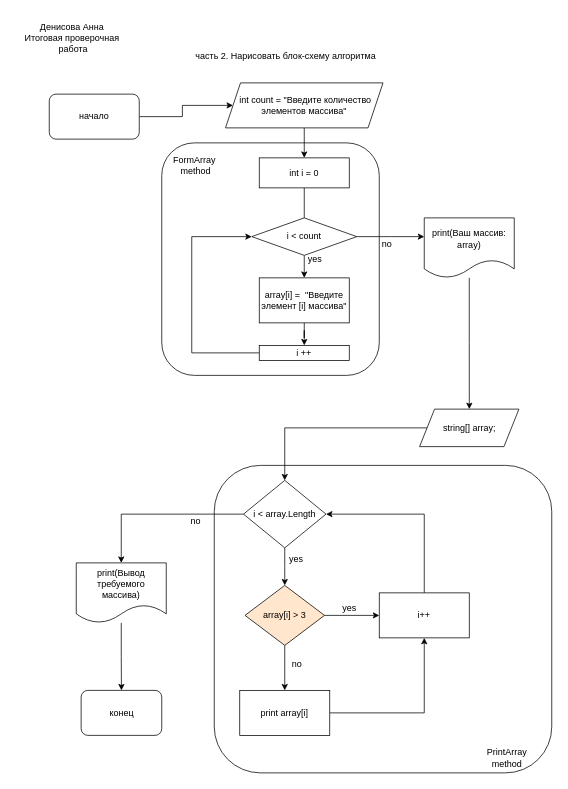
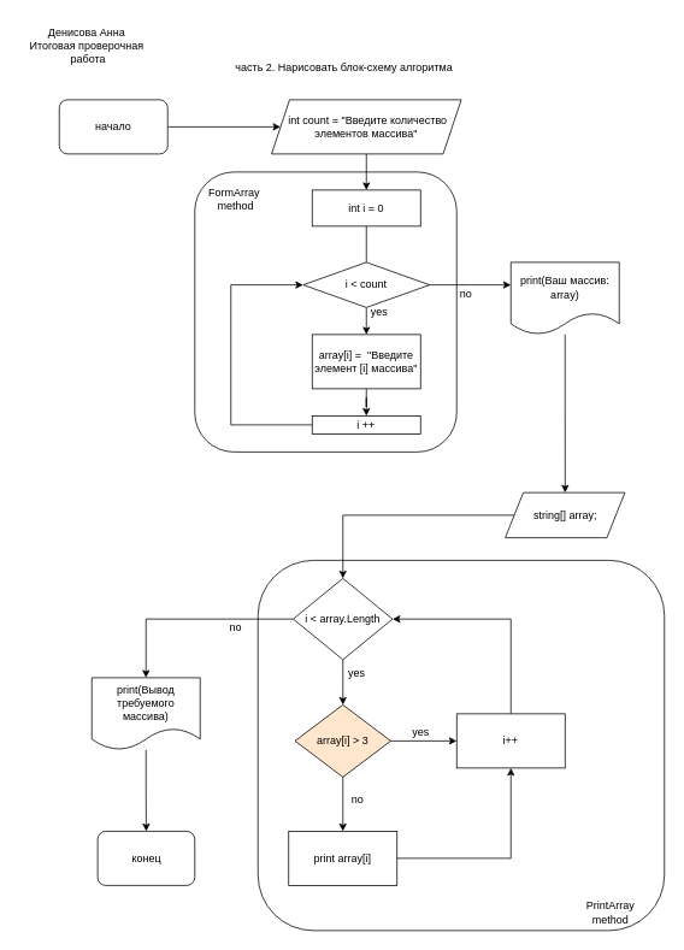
  <mxCell id="0" />
  <mxCell id="1" parent="0" />
  <mxCell id="2" value="" style="rounded=1;whiteSpace=wrap;html=1;" vertex="1" parent="1"><mxGeometry x="285" y="620" width="450" height="410" as="geometry" /></mxCell>
  <mxCell id="3" value="" style="rounded=1;whiteSpace=wrap;html=1;" vertex="1" parent="1"><mxGeometry x="215" y="190" width="290" height="310" as="geometry" /></mxCell>
  <mxCell id="4" style="edgeStyle=orthogonalEdgeStyle;rounded=0;orthogonalLoop=1;jettySize=auto;html=1;exitX=1;exitY=0.5;exitDx=0;exitDy=0;startArrow=none;startFill=0;endArrow=classic;endFill=1;" parent="1" source="5" target="9" edge="1"><mxGeometry relative="1" as="geometry" /></mxCell>
- <mxCell id="5" value="начало" style="rounded=1;whiteSpace=wrap;html=1;" parent="1" vertex="1"><mxGeometry x="65" y="125" width="120" height="60" as="geometry" /></mxCell>
+ <mxCell id="5" value="начало" style="rounded=1;whiteSpace=wrap;html=1;" parent="1" vertex="1"><mxGeometry x="65" y="110" width="120" height="60" as="geometry" /></mxCell>
  <mxCell id="6" value="Денисова Анна&lt;br&gt;Итоговая проверочная&lt;br&gt;&amp;nbsp;работа" style="text;html=1;align=center;verticalAlign=middle;resizable=0;points=[];autosize=1;strokeColor=none;fillColor=none;" parent="1" vertex="1"><mxGeometry x="20" y="20" width="150" height="60" as="geometry" /></mxCell>
  <mxCell id="7" value="часть 2. Нарисовать блок-схему алгоритма" style="text;html=1;align=center;verticalAlign=middle;resizable=0;points=[];autosize=1;strokeColor=none;fillColor=none;" parent="1" vertex="1"><mxGeometry x="250" y="60" width="260" height="30" as="geometry" /></mxCell>
  <mxCell id="8" style="edgeStyle=orthogonalEdgeStyle;rounded=0;orthogonalLoop=1;jettySize=auto;html=1;exitX=0.5;exitY=1;exitDx=0;exitDy=0;entryX=0.5;entryY=0;entryDx=0;entryDy=0;startArrow=none;startFill=0;endArrow=classic;endFill=1;" parent="1" source="9" target="12" edge="1"><mxGeometry relative="1" as="geometry" /></mxCell>
  <mxCell id="9" value="&amp;nbsp;int count = &quot;Введите количество элементов массива&quot;" style="shape=parallelogram;perimeter=parallelogramPerimeter;whiteSpace=wrap;html=1;fixedSize=1;" parent="1" vertex="1"><mxGeometry x="300" y="110" width="210" height="60" as="geometry" /></mxCell>
  <mxCell id="10" value="конец" style="rounded=1;whiteSpace=wrap;html=1;" parent="1" vertex="1"><mxGeometry x="107.5" y="920" width="107.5" height="60" as="geometry" /></mxCell>
  <mxCell id="11" style="edgeStyle=orthogonalEdgeStyle;rounded=0;orthogonalLoop=1;jettySize=auto;html=1;exitX=0.5;exitY=1;exitDx=0;exitDy=0;startArrow=none;startFill=0;endArrow=none;endFill=1;" parent="1" source="12" target="15" edge="1"><mxGeometry relative="1" as="geometry"><mxPoint x="404.667" y="290" as="targetPoint" /></mxGeometry></mxCell>
  <mxCell id="12" value="int i = 0" style="rounded=0;whiteSpace=wrap;html=1;" parent="1" vertex="1"><mxGeometry x="345" y="210" width="120" height="40" as="geometry" /></mxCell>
  <mxCell id="13" value="" style="edgeStyle=orthogonalEdgeStyle;rounded=0;orthogonalLoop=1;jettySize=auto;html=1;startArrow=none;startFill=0;endArrow=classic;endFill=1;" parent="1" source="15" target="17" edge="1"><mxGeometry relative="1" as="geometry"><Array as="points"><mxPoint x="405" y="370" /><mxPoint x="405" y="370" /></Array></mxGeometry></mxCell>
  <mxCell id="14" value="" style="edgeStyle=orthogonalEdgeStyle;rounded=0;orthogonalLoop=1;jettySize=auto;html=1;startArrow=none;startFill=0;endArrow=classic;endFill=1;" parent="1" source="15" edge="1"><mxGeometry relative="1" as="geometry"><mxPoint x="565" y="315" as="targetPoint" /></mxGeometry></mxCell>
  <mxCell id="15" value="i &amp;lt; count" style="rhombus;whiteSpace=wrap;html=1;" parent="1" vertex="1"><mxGeometry x="335" y="290" width="140" height="50" as="geometry" /></mxCell>
  <mxCell id="16" value="" style="edgeStyle=orthogonalEdgeStyle;rounded=0;orthogonalLoop=1;jettySize=auto;html=1;startArrow=none;startFill=0;endArrow=classic;endFill=1;" parent="1" source="17" target="19" edge="1"><mxGeometry relative="1" as="geometry" /></mxCell>
  <mxCell id="17" value="array[i] =&amp;nbsp; &quot;Введите элемент [i] массива&quot;" style="whiteSpace=wrap;html=1;" parent="1" vertex="1"><mxGeometry x="345" y="370" width="120" height="60" as="geometry" /></mxCell>
  <mxCell id="18" style="edgeStyle=orthogonalEdgeStyle;rounded=0;orthogonalLoop=1;jettySize=auto;html=1;entryX=0;entryY=0.5;entryDx=0;entryDy=0;startArrow=none;startFill=0;endArrow=classic;endFill=1;" parent="1" source="19" target="15" edge="1"><mxGeometry relative="1" as="geometry"><Array as="points"><mxPoint x="255" y="470" /><mxPoint x="255" y="315" /></Array></mxGeometry></mxCell>
  <mxCell id="19" value="i ++" style="whiteSpace=wrap;html=1;" parent="1" vertex="1"><mxGeometry x="345" y="460" width="120" height="20" as="geometry" /></mxCell>
  <mxCell id="20" value="yes" style="text;html=1;align=center;verticalAlign=middle;resizable=0;points=[];autosize=1;strokeColor=none;fillColor=none;" parent="1" vertex="1"><mxGeometry x="399" y="330" width="40" height="30" as="geometry" /></mxCell>
  <mxCell id="21" value="no" style="text;html=1;align=center;verticalAlign=middle;resizable=0;points=[];autosize=1;strokeColor=none;fillColor=none;" parent="1" vertex="1"><mxGeometry x="495" y="310" width="40" height="30" as="geometry" /></mxCell>
  <mxCell id="22" value="" style="edgeStyle=orthogonalEdgeStyle;rounded=0;orthogonalLoop=1;jettySize=auto;html=1;startArrow=none;startFill=0;endArrow=classic;endFill=1;" parent="1" source="23" target="25" edge="1"><mxGeometry relative="1" as="geometry" /></mxCell>
  <mxCell id="23" value="print(Ваш массив: array)" style="shape=document;whiteSpace=wrap;html=1;boundedLbl=1;" parent="1" vertex="1"><mxGeometry x="565" y="290" width="120" height="80" as="geometry" /></mxCell>
  <mxCell id="24" style="edgeStyle=orthogonalEdgeStyle;rounded=0;orthogonalLoop=1;jettySize=auto;html=1;entryX=0.5;entryY=0;entryDx=0;entryDy=0;" edge="1" parent="1" source="25" target="29"><mxGeometry relative="1" as="geometry" /></mxCell>
  <mxCell id="25" value="string[] array;&lt;br&gt;" style="shape=parallelogram;perimeter=parallelogramPerimeter;whiteSpace=wrap;html=1;fixedSize=1;" parent="1" vertex="1"><mxGeometry x="558.75" y="545" width="132.5" height="50" as="geometry" /></mxCell>
  <mxCell id="26" value="FormArray&amp;nbsp;&lt;br&gt;method" style="text;html=1;align=center;verticalAlign=middle;resizable=0;points=[];autosize=1;strokeColor=none;fillColor=none;" vertex="1" parent="1"><mxGeometry x="220" y="200" width="80" height="40" as="geometry" /></mxCell>
  <mxCell id="27" value="" style="edgeStyle=orthogonalEdgeStyle;rounded=0;orthogonalLoop=1;jettySize=auto;html=1;" edge="1" parent="1" source="29"><mxGeometry relative="1" as="geometry"><mxPoint x="379" y="780" as="targetPoint" /></mxGeometry></mxCell>
  <mxCell id="28" style="edgeStyle=orthogonalEdgeStyle;rounded=0;orthogonalLoop=1;jettySize=auto;html=1;" edge="1" parent="1" source="29" target="42"><mxGeometry relative="1" as="geometry"><mxPoint x="161" y="790" as="targetPoint" /></mxGeometry></mxCell>
  <mxCell id="29" value="i &amp;lt; array.Length" style="rhombus;whiteSpace=wrap;html=1;" vertex="1" parent="1"><mxGeometry x="324" y="640" width="110" height="90" as="geometry" /></mxCell>
  <mxCell id="30" value="" style="edgeStyle=orthogonalEdgeStyle;rounded=0;orthogonalLoop=1;jettySize=auto;html=1;" edge="1" parent="1" source="32" target="34"><mxGeometry relative="1" as="geometry" /></mxCell>
  <mxCell id="31" value="" style="edgeStyle=orthogonalEdgeStyle;rounded=0;orthogonalLoop=1;jettySize=auto;html=1;" edge="1" parent="1" source="32" target="37"><mxGeometry relative="1" as="geometry" /></mxCell>
  <mxCell id="32" value="array[i] &amp;gt; 3" style="rhombus;whiteSpace=wrap;html=1;fillColor=#ffe6cc;" vertex="1" parent="1"><mxGeometry x="326" y="780" width="106" height="80" as="geometry" /></mxCell>
  <mxCell id="33" style="edgeStyle=orthogonalEdgeStyle;rounded=0;orthogonalLoop=1;jettySize=auto;html=1;entryX=1;entryY=0.5;entryDx=0;entryDy=0;" edge="1" parent="1" source="34" target="29"><mxGeometry relative="1" as="geometry"><Array as="points"><mxPoint x="565" y="685" /></Array></mxGeometry></mxCell>
  <mxCell id="34" value="i++" style="whiteSpace=wrap;html=1;" vertex="1" parent="1"><mxGeometry x="505" y="790" width="120" height="60" as="geometry" /></mxCell>
  <mxCell id="35" value="yes" style="text;html=1;align=center;verticalAlign=middle;resizable=0;points=[];autosize=1;strokeColor=none;fillColor=none;" vertex="1" parent="1"><mxGeometry x="445" y="795" width="40" height="30" as="geometry" /></mxCell>
  <mxCell id="36" style="edgeStyle=orthogonalEdgeStyle;rounded=0;orthogonalLoop=1;jettySize=auto;html=1;entryX=0.5;entryY=1;entryDx=0;entryDy=0;" edge="1" parent="1" source="37" target="34"><mxGeometry relative="1" as="geometry"><Array as="points"><mxPoint x="565" y="950" /></Array></mxGeometry></mxCell>
  <mxCell id="37" value="print array[i]" style="whiteSpace=wrap;html=1;" vertex="1" parent="1"><mxGeometry x="319" y="920" width="120" height="60" as="geometry" /></mxCell>
  <mxCell id="38" value="no" style="text;html=1;align=center;verticalAlign=middle;resizable=0;points=[];autosize=1;strokeColor=none;fillColor=none;" vertex="1" parent="1"><mxGeometry x="375" y="870" width="40" height="30" as="geometry" /></mxCell>
  <mxCell id="39" value="yes" style="text;html=1;align=center;verticalAlign=middle;resizable=0;points=[];autosize=1;strokeColor=none;fillColor=none;" vertex="1" parent="1"><mxGeometry x="374" y="730" width="40" height="30" as="geometry" /></mxCell>
  <mxCell id="40" value="no" style="text;html=1;align=center;verticalAlign=middle;resizable=0;points=[];autosize=1;strokeColor=none;fillColor=none;" vertex="1" parent="1"><mxGeometry x="240" y="680" width="40" height="30" as="geometry" /></mxCell>
  <mxCell id="41" style="edgeStyle=orthogonalEdgeStyle;rounded=0;orthogonalLoop=1;jettySize=auto;html=1;entryX=0.5;entryY=0;entryDx=0;entryDy=0;" edge="1" parent="1" source="42" target="10"><mxGeometry relative="1" as="geometry" /></mxCell>
  <mxCell id="42" value="print(Вывод &lt;br&gt;требуемого &lt;br&gt;массива)" style="shape=document;whiteSpace=wrap;html=1;boundedLbl=1;" vertex="1" parent="1"><mxGeometry x="101" y="750" width="120" height="80" as="geometry" /></mxCell>
  <mxCell id="43" value="PrintArray &lt;br&gt;method" style="text;html=1;align=center;verticalAlign=middle;resizable=0;points=[];autosize=1;strokeColor=none;fillColor=none;" vertex="1" parent="1"><mxGeometry x="635" y="990" width="80" height="40" as="geometry" /></mxCell>
